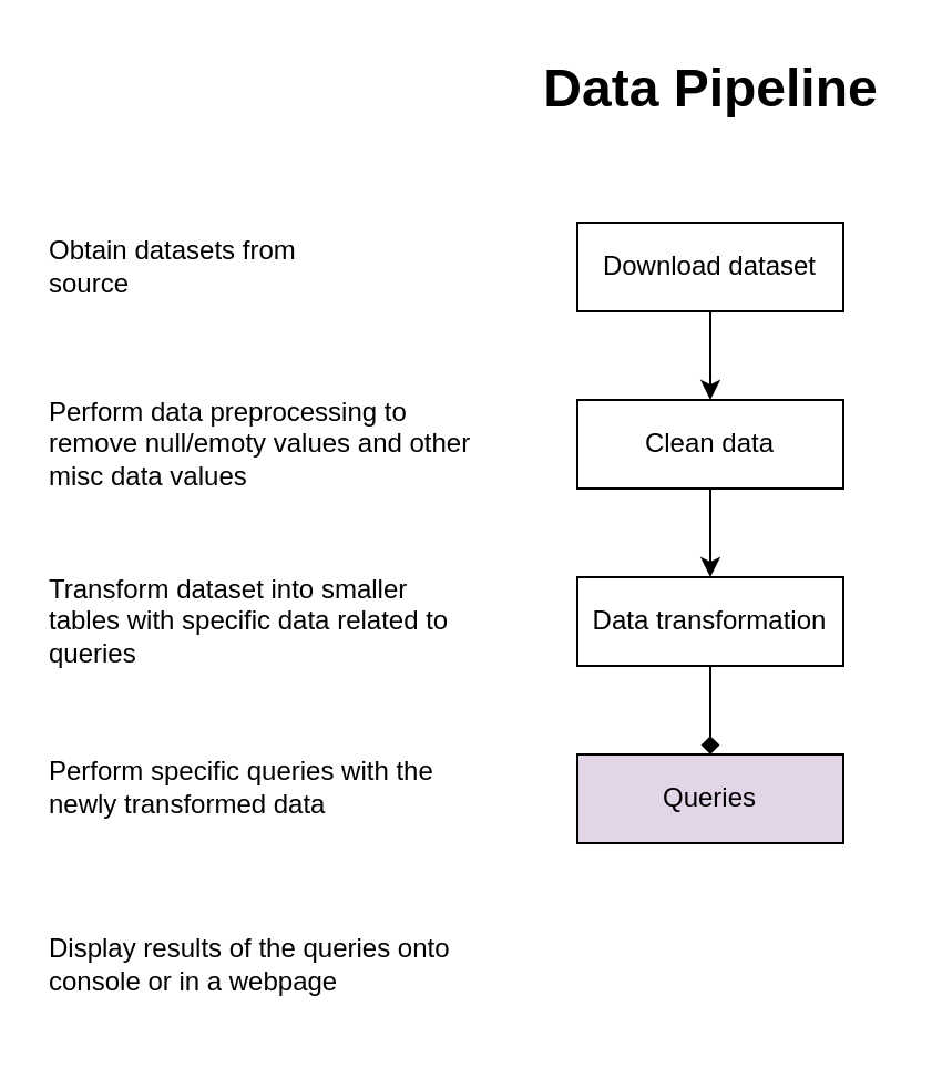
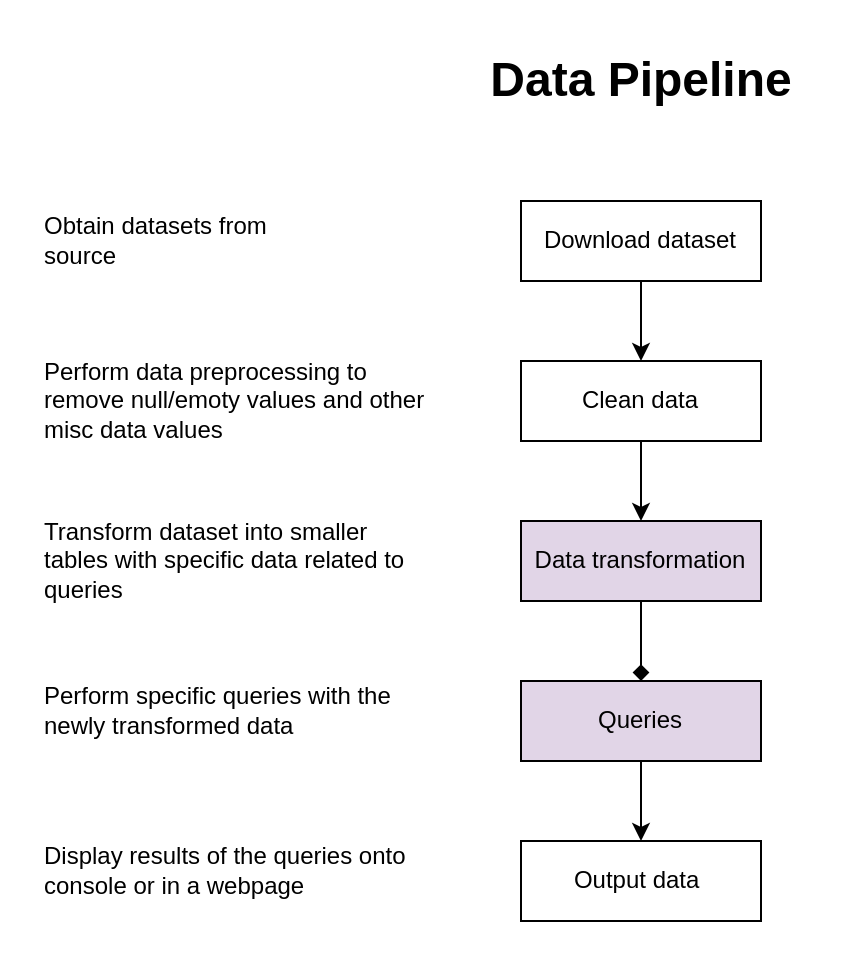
  <mxCell id="0" />
  <mxCell id="1" parent="0" />
  <mxCell id="2" value="Download dataset" style="rounded=0;whiteSpace=wrap;html=1;" parent="1" vertex="1"><mxGeometry x="260" y="100" width="120" height="40" as="geometry" /></mxCell>
  <mxCell id="3" value="Clean data" style="rounded=0;whiteSpace=wrap;html=1;" parent="1" vertex="1"><mxGeometry x="260" y="180" width="120" height="40" as="geometry" /></mxCell>
+ <mxCell id="4" value="Output data&amp;nbsp;" style="rounded=0;whiteSpace=wrap;html=1;" parent="1" vertex="1"><mxGeometry x="260" y="420" width="120" height="40" as="geometry" /></mxCell>
  <mxCell id="5" value="" style="endArrow=classic;html=1;rounded=0;exitX=0.5;exitY=1;exitDx=0;exitDy=0;entryX=0.5;entryY=0;entryDx=0;entryDy=0;" parent="1" source="2" target="3" edge="1"><mxGeometry width="50" height="50" relative="1" as="geometry"><mxPoint x="30" y="240" as="sourcePoint" /><mxPoint x="80" y="190" as="targetPoint" /></mxGeometry></mxCell>
  <mxCell id="6" style="edgeStyle=none;html=1;exitX=0.5;exitY=1;exitDx=0;exitDy=0;entryX=0.5;entryY=0;entryDx=0;entryDy=0;endArrow=diamond;" parent="1" source="7" target="14" edge="1"><mxGeometry relative="1" as="geometry" /></mxCell>
- <mxCell id="7" value="Data transformation" style="rounded=0;whiteSpace=wrap;html=1;" parent="1" vertex="1"><mxGeometry x="260" y="260" width="120" height="40" as="geometry" /></mxCell>
+ <mxCell id="7" value="Data transformation" style="rounded=0;whiteSpace=wrap;html=1;fillColor=#e1d5e7;" parent="1" vertex="1"><mxGeometry x="260" y="260" width="120" height="40" as="geometry" /></mxCell>
  <mxCell id="8" value="" style="endArrow=classic;html=1;rounded=0;exitX=0.5;exitY=1;exitDx=0;exitDy=0;entryX=0.5;entryY=0;entryDx=0;entryDy=0;" parent="1" source="3" target="7" edge="1"><mxGeometry width="50" height="50" relative="1" as="geometry"><mxPoint x="280" y="290" as="sourcePoint" /><mxPoint x="330" y="240" as="targetPoint" /></mxGeometry></mxCell>
  <mxCell id="9" value="&lt;h1&gt;Data Pipeline&lt;/h1&gt;" style="text;html=1;strokeColor=none;fillColor=none;spacing=5;spacingTop=-20;whiteSpace=wrap;overflow=hidden;rounded=0;align=center;" parent="1" vertex="1"><mxGeometry x="237.5" y="20" width="165" height="40" as="geometry" /></mxCell>
  <mxCell id="10" value="Obtain datasets from source" style="text;html=1;strokeColor=none;fillColor=none;align=left;verticalAlign=middle;whiteSpace=wrap;rounded=0;" parent="1" vertex="1"><mxGeometry x="20" y="105" width="150" height="30" as="geometry" /></mxCell>
  <mxCell id="11" value="Perform data preprocessing to remove null/emoty values and other misc data values" style="text;html=1;strokeColor=none;fillColor=none;align=left;verticalAlign=middle;whiteSpace=wrap;rounded=0;" parent="1" vertex="1"><mxGeometry x="20" y="185" width="197.5" height="30" as="geometry" /></mxCell>
  <mxCell id="12" value="Transform dataset into smaller tables with specific data related to queries&amp;nbsp;" style="text;html=1;strokeColor=none;fillColor=none;align=left;verticalAlign=middle;whiteSpace=wrap;rounded=0;" parent="1" vertex="1"><mxGeometry x="20" y="265" width="197.5" height="30" as="geometry" /></mxCell>
+ <mxCell id="13" style="edgeStyle=none;html=1;exitX=0.5;exitY=1;exitDx=0;exitDy=0;entryX=0.5;entryY=0;entryDx=0;entryDy=0;" parent="1" source="14" target="4" edge="1"><mxGeometry relative="1" as="geometry" /></mxCell>
  <mxCell id="14" value="Queries" style="rounded=0;whiteSpace=wrap;html=1;fillColor=#e1d5e7;" parent="1" vertex="1"><mxGeometry x="260" y="340" width="120" height="40" as="geometry" /></mxCell>
  <mxCell id="15" value="Perform specific queries with the newly transformed data" style="text;html=1;strokeColor=none;fillColor=none;align=left;verticalAlign=middle;whiteSpace=wrap;rounded=0;" parent="1" vertex="1"><mxGeometry x="20" y="340" width="197.5" height="30" as="geometry" /></mxCell>
  <mxCell id="16" value="Display results of the queries onto console or in a webpage" style="text;html=1;strokeColor=none;fillColor=none;align=left;verticalAlign=middle;whiteSpace=wrap;rounded=0;" parent="1" vertex="1"><mxGeometry x="20" y="420" width="197.5" height="30" as="geometry" /></mxCell>
